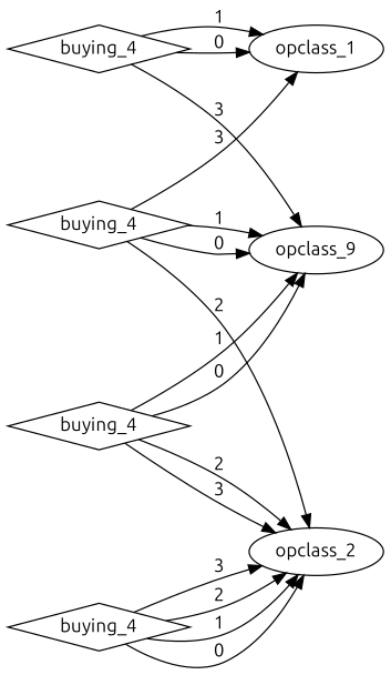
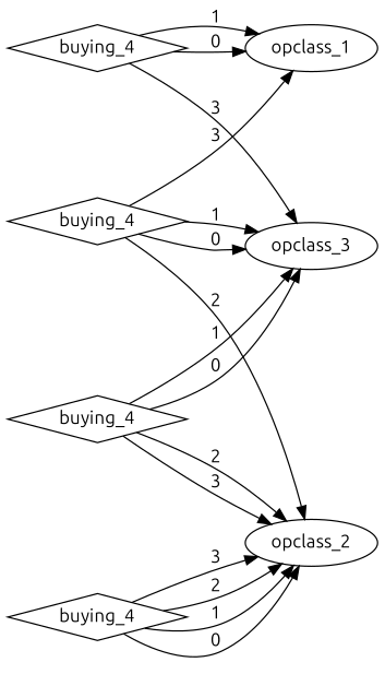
  digraph {
    fontname=Ubuntu
    rankdir=LR
    node [fontname=Ubuntu shape=diamond]
    edge [fontname=Ubuntu]
-   n1 [label=opclass_9 shape=""]
+   n1 [label=opclass_3 shape=""]
    n2 [label=opclass_1 shape=""]
    n3 [label=opclass_2 shape=""]
    n4 [label=buying_4]
    n5 [label=buying_4]
    n6 [label=buying_4]
    n7 [label=buying_4]
    n4 -> n3 [label=3]
    n4 -> n3 [label=2]
    n4 -> n3 [label=1]
    n4 -> n3 [label=0]
    n5 -> n1 [label=3]
    n5 -> n2 [label=1]
    n5 -> n2 [label=0]
    n6 -> n1 [label=1]
    n6 -> n1 [label=0]
    n6 -> n3 [label=3]
    n6 -> n3 [label=2]
    n7 -> n1 [label=1]
    n7 -> n1 [label=0]
    n7 -> n2 [label=3]
    n7 -> n3 [label=2]
  }
